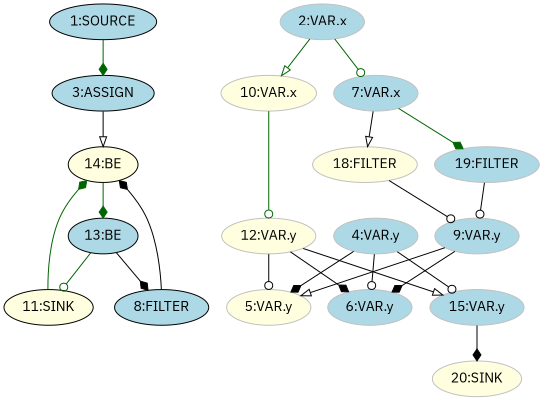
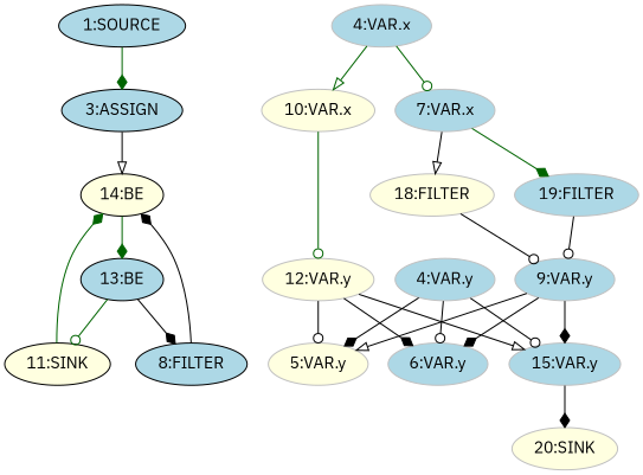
  digraph {
    fontname="IBM Plex Sans"
    node [fillcolor=lightblue fontname="IBM Plex Sans" style=filled color=grey]
    edge [arrowhead=diamond color=black fontname="IBM Plex Sans"]
    n1 [label="3:ASSIGN" color=""]
    n2 [fillcolor=lightyellow label="14:BE" color=""]
    n3 [label="13:BE" color=""]
    n4 [fillcolor=lightyellow label="11:SINK" color=""]
    n5 [label="8:FILTER" color=""]
    n6 [label="1:SOURCE" color=""]
-   n7 [label="2:VAR.x"]
+   n7 [label="4:VAR.x"]
    n8 [label="7:VAR.x"]
    n9 [fillcolor=lightyellow label="10:VAR.x"]
    n10 [fillcolor=lightyellow label="18:FILTER"]
    n11 [label="19:FILTER"]
    n12 [fillcolor=lightyellow label="12:VAR.y"]
    n13 [label="4:VAR.y"]
    n14 [fillcolor=lightyellow label="5:VAR.y"]
    n15 [label="6:VAR.y"]
    n16 [label="15:VAR.y"]
    n17 [fillcolor=lightyellow label="20:SINK"]
    n18 [label="9:VAR.y"]
    n1 -> n2 [arrowhead=onormal]
    n2 -> n3 [color=darkgreen]
    n3 -> n4 [arrowhead=odot color=darkgreen]
    n3 -> n5
    n4 -> n2 [color=darkgreen]
    n5 -> n2
    n6 -> n1 [color=darkgreen]
    n7 -> n8 [arrowhead=odot color=darkgreen]
    n7 -> n9 [arrowhead=onormal color=darkgreen]
    n8 -> n10 [arrowhead=onormal]
    n8 -> n11 [color=darkgreen]
    n9 -> n12 [arrowhead=odot color=darkgreen]
    n10 -> n18 [arrowhead=odot]
    n11 -> n18 [arrowhead=odot]
    n12 -> n14 [arrowhead=odot]
    n12 -> n15
    n12 -> n16 [arrowhead=onormal]
    n13 -> n14
    n13 -> n15 [arrowhead=odot]
    n13 -> n16 [arrowhead=odot]
    n16 -> n17
    n18 -> n14 [arrowhead=onormal]
    n18 -> n15
+   n18 -> n16
  }
